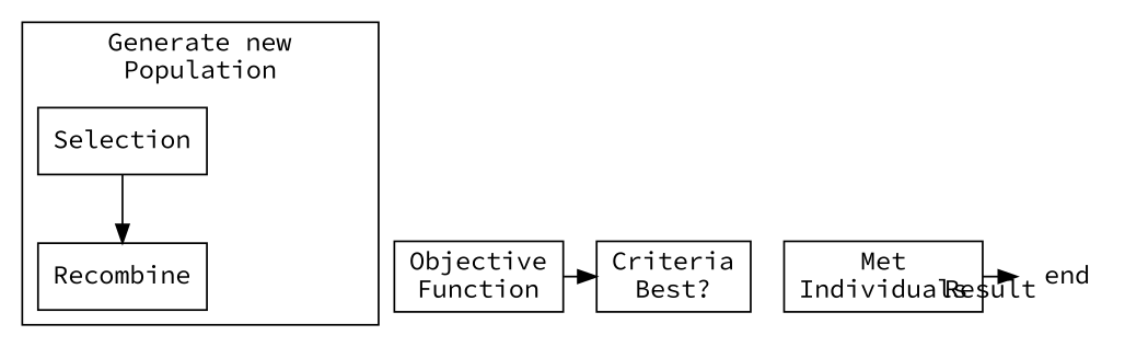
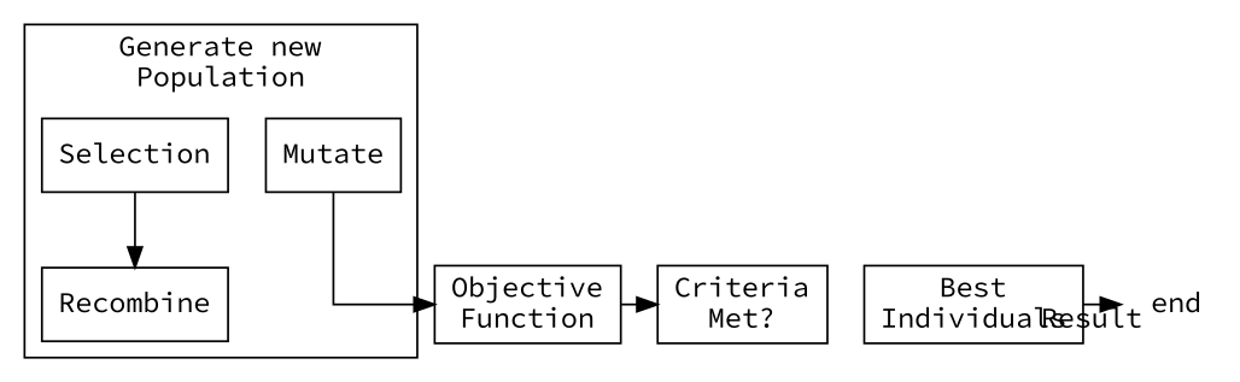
  digraph {
    fontname="Source Code Pro"
    splines=ortho
    node [fontname="Source Code Pro" shape=box]
    edge [fontname="Source Code Pro"]
    n1 [label="Objective\nFunction"]
-   n2 [label="Criteria\nBest?"]
-   n3 [label="Met\nIndividuals"]
+   n2 [label="Criteria\nMet?"]
+   n3 [label="Best\nIndividuals"]
    end [shape=plaintext]
    Selection
    Recombine
+   Mutate
    subgraph sub_1 {
      rank=same
      n1
      n2
      n3
      end
    }
    subgraph cluster_2 {
      label="Generate new\nPopulation"
      Selection
      Recombine
+     Mutate
    }
    n1 -> n2
    n3 -> end [xlabel=Result]
    Selection -> Recombine
+   Mutate -> n1
  }
